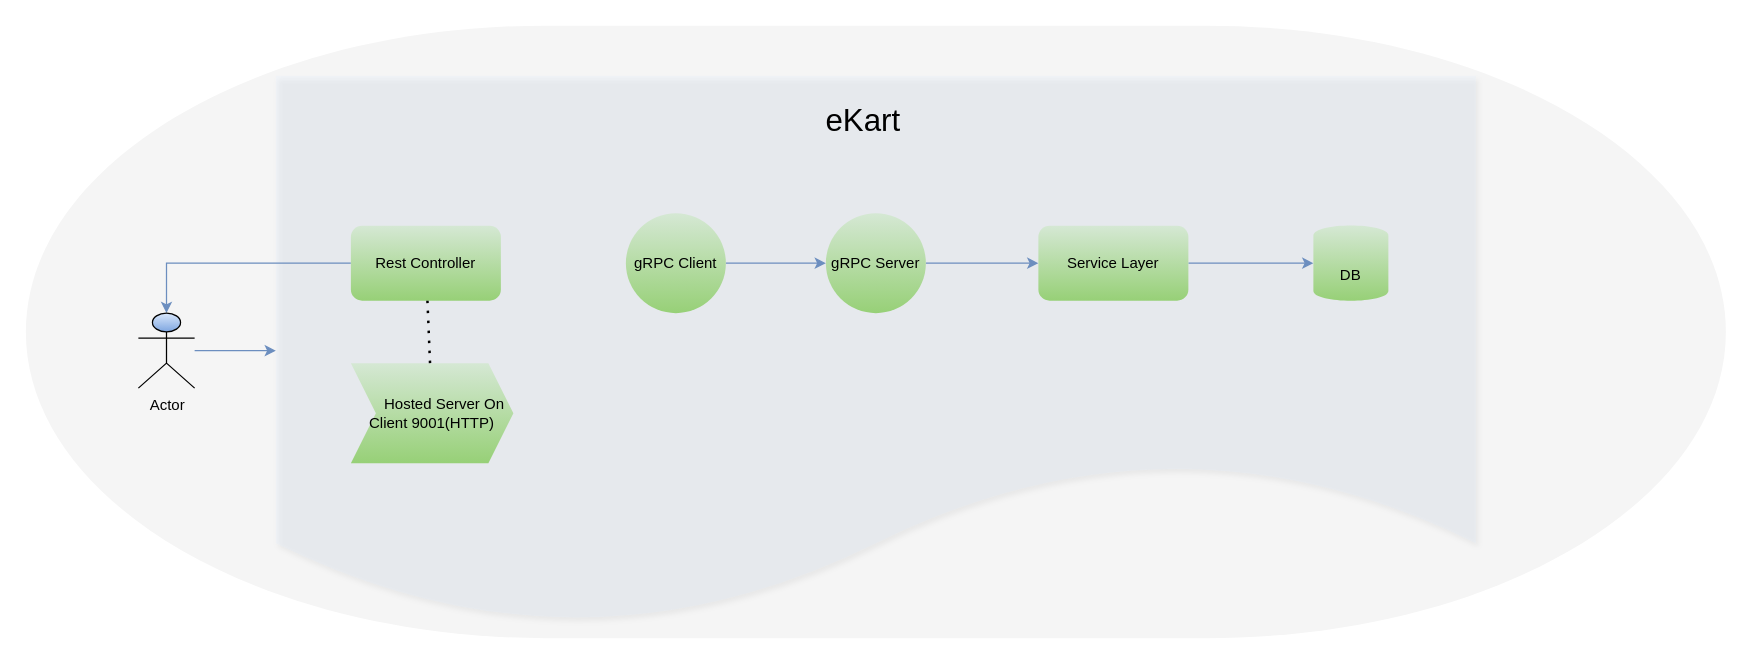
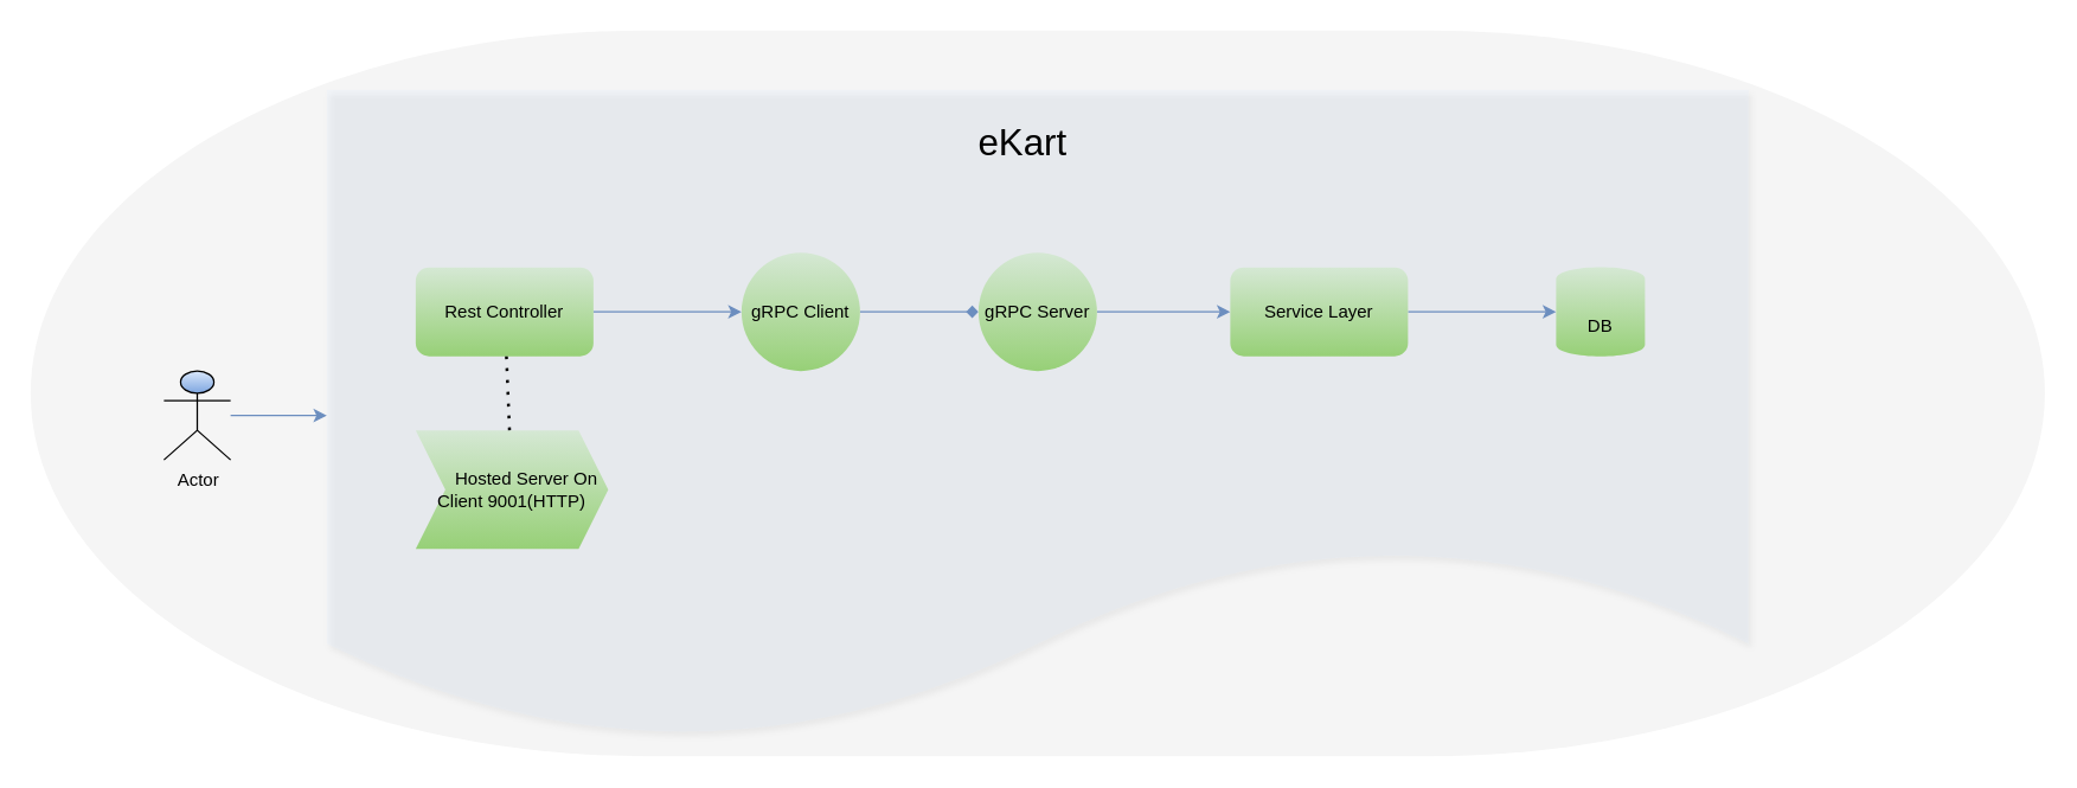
  <mxCell id="0" />
  <mxCell id="1" parent="0" />
  <mxCell id="2" value="" style="strokeWidth=2;html=1;shape=mxgraph.flowchart.terminator;whiteSpace=wrap;shadow=0;fillColor=#f5f5f5;strokeColor=none;fontColor=#333333;" vertex="1" parent="1"><mxGeometry x="20" y="20" width="1360" height="490" as="geometry" /></mxCell>
  <mxCell id="3" value="" style="shape=document;whiteSpace=wrap;html=1;boundedLbl=1;fillColor=#dae8fc;strokeColor=none;shadow=1;opacity=20;" vertex="1" parent="1"><mxGeometry x="220" y="60" width="960" height="440" as="geometry" /></mxCell>
- <mxCell id="4" value="" style="edgeStyle=orthogonalEdgeStyle;rounded=0;orthogonalLoop=1;jettySize=auto;html=1;fillColor=#dae8fc;strokeColor=#6c8ebf;" edge="1" parent="1" source="5" target="15"><mxGeometry relative="1" as="geometry" /></mxCell>
+ <mxCell id="4" value="" style="edgeStyle=orthogonalEdgeStyle;rounded=0;orthogonalLoop=1;jettySize=auto;html=1;fillColor=#dae8fc;strokeColor=#6c8ebf;" edge="1" parent="1" source="5" target="7"><mxGeometry relative="1" as="geometry" /></mxCell>
  <mxCell id="5" value="Rest Controller" style="rounded=1;whiteSpace=wrap;html=1;fillColor=#d5e8d4;strokeColor=none;gradientColor=#97d077;" vertex="1" parent="1"><mxGeometry x="280" y="180" width="120" height="60" as="geometry" /></mxCell>
- <mxCell id="6" value="" style="edgeStyle=orthogonalEdgeStyle;rounded=0;orthogonalLoop=1;jettySize=auto;html=1;fillColor=#dae8fc;strokeColor=#6c8ebf;" edge="1" parent="1" source="7" target="9"><mxGeometry relative="1" as="geometry" /></mxCell>
+ <mxCell id="6" value="" style="edgeStyle=orthogonalEdgeStyle;rounded=0;orthogonalLoop=1;jettySize=auto;html=1;fillColor=#dae8fc;strokeColor=#6c8ebf;endArrow=diamond;" edge="1" parent="1" source="7" target="9"><mxGeometry relative="1" as="geometry" /></mxCell>
  <mxCell id="7" value="gRPC Client" style="ellipse;whiteSpace=wrap;html=1;rounded=1;fillColor=#d5e8d4;strokeColor=none;gradientColor=#97d077;" vertex="1" parent="1"><mxGeometry x="500" y="170" width="80" height="80" as="geometry" /></mxCell>
  <mxCell id="8" value="" style="edgeStyle=orthogonalEdgeStyle;rounded=0;orthogonalLoop=1;jettySize=auto;html=1;fillColor=#dae8fc;strokeColor=#6c8ebf;" edge="1" parent="1" source="9" target="11"><mxGeometry relative="1" as="geometry" /></mxCell>
  <mxCell id="9" value="gRPC Server" style="ellipse;whiteSpace=wrap;html=1;rounded=1;fillColor=#d5e8d4;strokeColor=none;gradientColor=#97d077;" vertex="1" parent="1"><mxGeometry x="660" y="170" width="80" height="80" as="geometry" /></mxCell>
  <mxCell id="10" style="edgeStyle=orthogonalEdgeStyle;rounded=0;orthogonalLoop=1;jettySize=auto;html=1;fillColor=#dae8fc;strokeColor=#6c8ebf;entryX=0;entryY=0.5;entryDx=0;entryDy=0;" edge="1" parent="1" source="11" target="17"><mxGeometry relative="1" as="geometry"><mxPoint x="1030" y="210" as="targetPoint" /></mxGeometry></mxCell>
  <mxCell id="11" value="Service Layer" style="whiteSpace=wrap;html=1;rounded=1;fillColor=#d5e8d4;strokeColor=none;gradientColor=#97d077;" vertex="1" parent="1"><mxGeometry x="830" y="180" width="120" height="60" as="geometry" /></mxCell>
  <mxCell id="12" value="&amp;nbsp; &amp;nbsp; &amp;nbsp; Hosted Server On Client 9001(HTTP)" style="shape=step;perimeter=stepPerimeter;whiteSpace=wrap;html=1;fixedSize=1;fillColor=#d5e8d4;strokeColor=none;gradientColor=#97d077;" vertex="1" parent="1"><mxGeometry x="280" y="290" width="130" height="80" as="geometry" /></mxCell>
  <mxCell id="13" value="" style="endArrow=none;dashed=1;html=1;dashPattern=1 3;strokeWidth=2;rounded=0;" edge="1" parent="1" source="12" target="5"><mxGeometry width="50" height="50" relative="1" as="geometry"><mxPoint x="170" y="320" as="sourcePoint" /><mxPoint x="220" y="270" as="targetPoint" /></mxGeometry></mxCell>
  <mxCell id="14" style="edgeStyle=orthogonalEdgeStyle;rounded=0;orthogonalLoop=1;jettySize=auto;html=1;fillColor=#dae8fc;gradientColor=#7ea6e0;strokeColor=#6c8ebf;" edge="1" parent="1" source="15" target="3"><mxGeometry relative="1" as="geometry" /></mxCell>
  <mxCell id="15" value="Actor" style="shape=umlActor;verticalLabelPosition=bottom;verticalAlign=top;html=1;outlineConnect=0;fillColor=#dae8fc;gradientColor=#7ea6e0;strokeColor=default;" vertex="1" parent="1"><mxGeometry x="110" y="250" width="45" height="60" as="geometry" /></mxCell>
  <mxCell id="16" value="&lt;font style=&quot;font-size: 25px;&quot;&gt;eKart&lt;/font&gt;" style="text;html=1;align=center;verticalAlign=middle;whiteSpace=wrap;rounded=0;strokeColor=none;fillColor=none;shadow=0;glass=0;" vertex="1" parent="1"><mxGeometry x="660" y="80" width="60" height="30" as="geometry" /></mxCell>
  <mxCell id="17" value="DB" style="shape=datastore;whiteSpace=wrap;html=1;fillColor=#d5e8d4;gradientColor=#97d077;strokeColor=none;" vertex="1" parent="1"><mxGeometry x="1050" y="180" width="60" height="60" as="geometry" /></mxCell>
